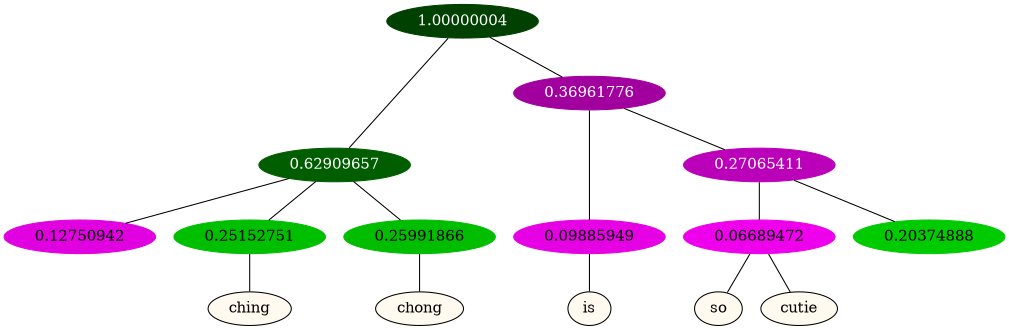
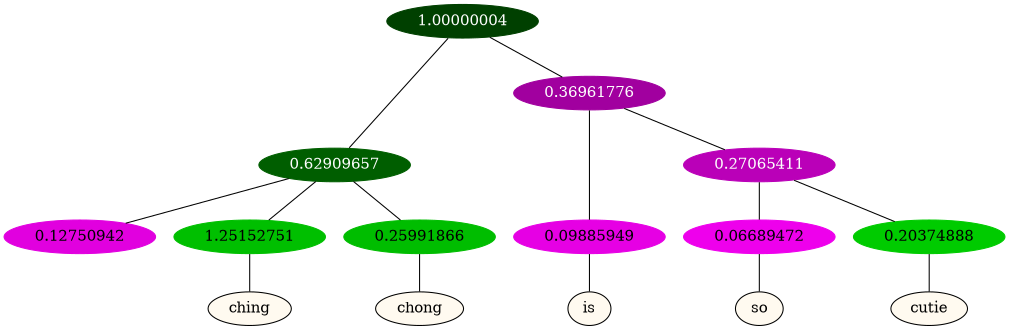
  graph {
    node [color=black format=png nodesep=0.001 ordering=out overlap_scaling=0.01 ranksep=0.001 style=filled fontcolor=black]
    n1 [fillcolor=floralwhite height=0.15 label=ching style="filled,solid" width=0.15 fontcolor=""]
    n2 [fillcolor=floralwhite height=0.15 label=chong style="filled,solid" width=0.15 fontcolor=""]
    n3 [fillcolor=floralwhite height=0.15 label=is style="filled,solid" width=0.15 fontcolor=""]
    n4 [fillcolor=floralwhite height=0.15 label=so style="filled,solid" width=0.15 fontcolor=""]
    n5 [fillcolor=floralwhite height=0.15 label=cutie style="filled,solid" width=0.15 fontcolor=""]
    n6 [color="0.835 1.000 0.882" height=0.15 label=0.12750942 width=0.15]
-   n7 [color="0.334 1.000 0.748" height=0.15 label=0.25152751 width=0.15]
+   n7 [color="0.334 1.000 0.748" height=0.15 label=1.25152751 width=0.15]
    n8 [color="0.334 1.000 0.742" height=0.15 label=0.25991866 width=0.15]
    n9 [color="0.835 1.000 0.901" height=0.15 label=0.09885949 width=0.15]
    n10 [color="0.835 1.000 0.933" height=0.15 label=0.06689472 width=0.15]
    n11 [color="0.334 1.000 0.796" height=0.15 label=0.20374888 width=0.15]
    n12 [color="0.334 1.000 0.250" fontcolor=grey99 height=0.15 label=1.00000004 width=0.15]
    n13 [color="0.334 1.000 0.371" fontcolor=grey99 height=0.15 label=0.62909657 width=0.15]
    n14 [color="0.835 1.000 0.630" fontcolor=grey99 height=0.15 label=0.36961776 width=0.15]
    n15 [color="0.835 1.000 0.729" fontcolor=grey99 height=0.15 label=0.27065411 width=0.15]
    subgraph sub_1 {
      rank=same
      n1
      n2
      n3
      n4
      n5
    }
    subgraph sub_2 {
      rank=same
      n6
      n7
      n8
      n9
      n10
      n11
    }
    n7 -- n1
    n8 -- n2
    n9 -- n3
    n10 -- n4
-   n10 -- n5
+   n11 -- n5
    n12 -- n13
    n12 -- n14
    n13 -- n6
    n13 -- n7
    n13 -- n8
    n14 -- n9
    n14 -- n15
    n15 -- n10
    n15 -- n11
  }
